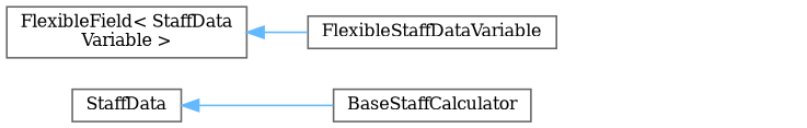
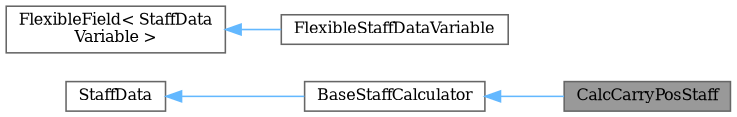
  digraph {
    fontname="DejaVu Serif"
    rankdir=LR
    node [color=gray40 fillcolor=white fontname="DejaVu Serif" fontsize=10 shape=box style=filled]
    edge [color=steelblue1 dir=back fontname="DejaVu Serif" fontsize=10 labelfontname=Helvetica labelfontsize=10 style=solid]
+   n1 [fillcolor=grey60 fontcolor=black height=0.2 label=CalcCarryPosStaff width=0.4]
    n2 [height=0.2 label=BaseStaffCalculator width=0.4]
    n3 [height=0.2 label=StaffData width=0.4]
    n4 [height=0.2 label=FlexibleStaffDataVariable width=0.4]
    n5 [height=0.2 label="FlexibleField\< StaffData\lVariable \>" width=0.4]
+   n2 -> n1
    n3 -> n2
    n5 -> n4
  }
